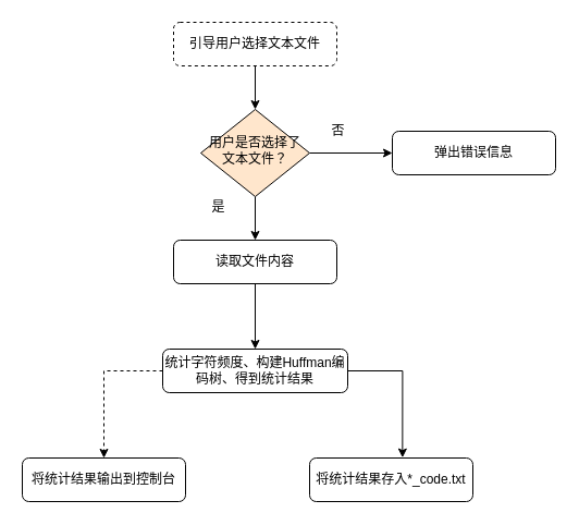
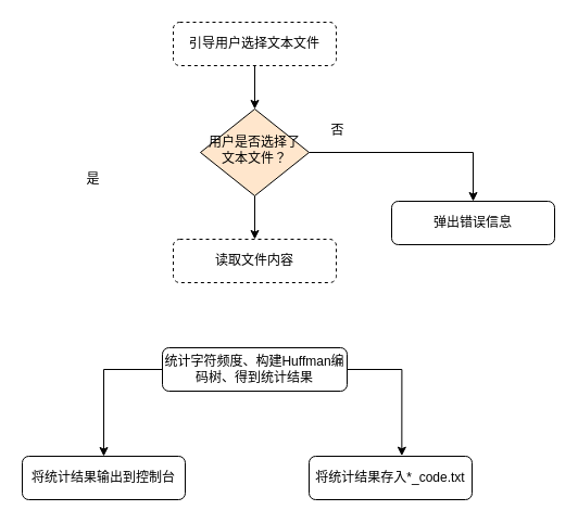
  <mxCell id="0" />
  <mxCell id="1" parent="0" />
  <mxCell id="2" style="edgeStyle=orthogonalEdgeStyle;rounded=0;orthogonalLoop=1;jettySize=auto;html=1;exitX=0.5;exitY=1;exitDx=0;exitDy=0;entryX=0.5;entryY=0;entryDx=0;entryDy=0;" parent="1" source="3" target="6" edge="1"><mxGeometry relative="1" as="geometry" /></mxCell>
  <mxCell id="3" value="引导用户选择文本文件" style="rounded=1;whiteSpace=wrap;html=1;fontSize=12;glass=0;strokeWidth=1;shadow=0;dashed=1;" parent="1" vertex="1"><mxGeometry x="159" y="20" width="150" height="40" as="geometry" /></mxCell>
  <mxCell id="4" style="edgeStyle=orthogonalEdgeStyle;rounded=0;orthogonalLoop=1;jettySize=auto;html=1;exitX=1;exitY=0.5;exitDx=0;exitDy=0;" parent="1" source="6" target="7" edge="1"><mxGeometry relative="1" as="geometry" /></mxCell>
  <mxCell id="5" style="edgeStyle=orthogonalEdgeStyle;rounded=0;orthogonalLoop=1;jettySize=auto;html=1;exitX=0.5;exitY=1;exitDx=0;exitDy=0;entryX=0.5;entryY=0;entryDx=0;entryDy=0;" parent="1" source="6" target="9" edge="1"><mxGeometry relative="1" as="geometry" /></mxCell>
  <mxCell id="6" value="用户是否选择了文本文件？" style="rhombus;whiteSpace=wrap;html=1;shadow=0;fontFamily=Helvetica;fontSize=12;align=center;strokeWidth=1;spacing=6;spacingTop=-4;fillColor=#ffe6cc;" parent="1" vertex="1"><mxGeometry x="184" y="100" width="100" height="80" as="geometry" /></mxCell>
- <mxCell id="7" value="弹出错误信息" style="rounded=1;whiteSpace=wrap;html=1;fontSize=12;glass=0;strokeWidth=1;shadow=0;" parent="1" vertex="1"><mxGeometry x="360" y="120" width="150" height="40" as="geometry" /></mxCell>
- <mxCell id="8" style="edgeStyle=orthogonalEdgeStyle;rounded=0;orthogonalLoop=1;jettySize=auto;html=1;exitX=0.5;exitY=1;exitDx=0;exitDy=0;entryX=0.5;entryY=0;entryDx=0;entryDy=0;" parent="1" source="9" target="12" edge="1"><mxGeometry relative="1" as="geometry" /></mxCell>
- <mxCell id="9" value="读取文件内容" style="rounded=1;whiteSpace=wrap;html=1;fontSize=12;glass=0;strokeWidth=1;shadow=0;" parent="1" vertex="1"><mxGeometry x="159" y="220" width="150" height="40" as="geometry" /></mxCell>
- <mxCell id="10" style="edgeStyle=orthogonalEdgeStyle;rounded=0;orthogonalLoop=1;jettySize=auto;html=1;exitX=0;exitY=0.5;exitDx=0;exitDy=0;entryX=0.5;entryY=0;entryDx=0;entryDy=0;dashed=1;" parent="1" source="12" target="13" edge="1"><mxGeometry relative="1" as="geometry" /></mxCell>
+ <mxCell id="7" value="弹出错误信息" style="rounded=1;whiteSpace=wrap;html=1;fontSize=12;glass=0;strokeWidth=1;shadow=0;" parent="1" vertex="1"><mxGeometry x="360" y="185" width="150" height="40" as="geometry" /></mxCell>
+ <mxCell id="9" value="读取文件内容" style="rounded=1;whiteSpace=wrap;html=1;fontSize=12;glass=0;strokeWidth=1;shadow=0;dashed=1;" parent="1" vertex="1"><mxGeometry x="159" y="220" width="150" height="40" as="geometry" /></mxCell>
+ <mxCell id="10" style="edgeStyle=orthogonalEdgeStyle;rounded=0;orthogonalLoop=1;jettySize=auto;html=1;exitX=0;exitY=0.5;exitDx=0;exitDy=0;entryX=0.5;entryY=0;entryDx=0;entryDy=0;" parent="1" source="12" target="13" edge="1"><mxGeometry relative="1" as="geometry" /></mxCell>
  <mxCell id="11" style="edgeStyle=orthogonalEdgeStyle;rounded=0;orthogonalLoop=1;jettySize=auto;html=1;exitX=1;exitY=0.5;exitDx=0;exitDy=0;entryX=0.569;entryY=-0.008;entryDx=0;entryDy=0;entryPerimeter=0;" parent="1" source="12" target="14" edge="1"><mxGeometry relative="1" as="geometry" /></mxCell>
  <mxCell id="12" value="统计字符频度、构建Huffman编码树、得到统计结果" style="rounded=1;whiteSpace=wrap;html=1;fontSize=12;glass=0;strokeWidth=1;shadow=0;" parent="1" vertex="1"><mxGeometry x="149" y="320" width="170" height="40" as="geometry" /></mxCell>
  <mxCell id="13" value="将统计结果输出到控制台" style="rounded=1;whiteSpace=wrap;html=1;fontSize=12;glass=0;strokeWidth=1;shadow=0;" parent="1" vertex="1"><mxGeometry x="20" y="420" width="150" height="40" as="geometry" /></mxCell>
  <mxCell id="14" value="将统计结果存入*_code.txt" style="rounded=1;whiteSpace=wrap;html=1;fontSize=12;glass=0;strokeWidth=1;shadow=0;" parent="1" vertex="1"><mxGeometry x="284" y="420" width="150" height="40" as="geometry" /></mxCell>
  <mxCell id="15" value="否" style="text;html=1;align=center;verticalAlign=middle;resizable=0;points=[];autosize=1;strokeColor=none;fillColor=none;" vertex="1" parent="1"><mxGeometry x="295" y="110" width="30" height="20" as="geometry" /></mxCell>
- <mxCell id="16" value="是" style="text;html=1;align=center;verticalAlign=middle;resizable=0;points=[];autosize=1;strokeColor=none;fillColor=none;" vertex="1" parent="1"><mxGeometry x="185" y="180" width="30" height="20" as="geometry" /></mxCell>
+ <mxCell id="16" value="是" style="text;html=1;align=center;verticalAlign=middle;resizable=0;points=[];autosize=1;strokeColor=none;fillColor=none;" vertex="1" parent="1"><mxGeometry x="70" y="155" width="30" height="20" as="geometry" /></mxCell>
